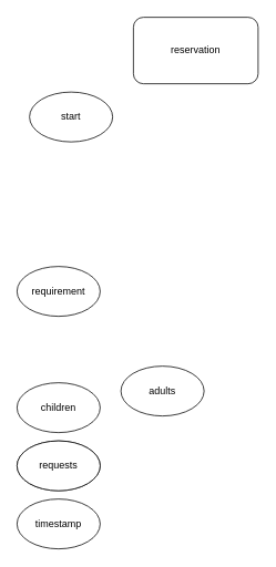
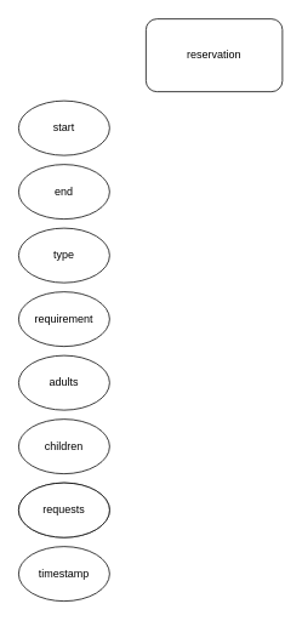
  <mxCell id="0" />
  <mxCell id="1" parent="0" />
  <mxCell id="2" value="reservation" style="rounded=1;whiteSpace=wrap;html=1;" vertex="1" parent="1"><mxGeometry x="160" y="20" width="150" height="80" as="geometry" /></mxCell>
- <mxCell id="3" value="start" style="ellipse;whiteSpace=wrap;html=1;" vertex="1" parent="1"><mxGeometry x="35" y="110" width="100" height="60" as="geometry" /></mxCell>
+ <mxCell id="3" value="start" style="ellipse;whiteSpace=wrap;html=1;" vertex="1" parent="1"><mxGeometry x="20" y="110" width="100" height="60" as="geometry" /></mxCell>
+ <mxCell id="4" value="end" style="ellipse;whiteSpace=wrap;html=1;" vertex="1" parent="1"><mxGeometry x="20" y="180" width="100" height="60" as="geometry" /></mxCell>
+ <mxCell id="5" value="type" style="ellipse;whiteSpace=wrap;html=1;" vertex="1" parent="1"><mxGeometry x="20" y="250" width="100" height="60" as="geometry" /></mxCell>
  <mxCell id="6" value="requirement" style="ellipse;whiteSpace=wrap;html=1;" vertex="1" parent="1"><mxGeometry x="20" y="320" width="100" height="60" as="geometry" /></mxCell>
- <mxCell id="7" value="adults" style="ellipse;whiteSpace=wrap;html=1;" vertex="1" parent="1"><mxGeometry x="145" y="440" width="100" height="60" as="geometry" /></mxCell>
+ <mxCell id="7" value="adults" style="ellipse;whiteSpace=wrap;html=1;" vertex="1" parent="1"><mxGeometry x="20" y="390" width="100" height="60" as="geometry" /></mxCell>
  <mxCell id="8" value="children" style="ellipse;whiteSpace=wrap;html=1;" vertex="1" parent="1"><mxGeometry x="20" y="460" width="100" height="60" as="geometry" /></mxCell>
  <mxCell id="9" value="requests" style="ellipse;whiteSpace=wrap;html=1;" vertex="1" parent="1"><mxGeometry x="20" y="530" width="100" height="60" as="geometry" /></mxCell>
  <mxCell id="10" value="requests" style="ellipse;whiteSpace=wrap;html=1;" vertex="1" parent="1"><mxGeometry x="20" y="530" width="100" height="60" as="geometry" /></mxCell>
  <mxCell id="11" value="timestamp" style="ellipse;whiteSpace=wrap;html=1;" vertex="1" parent="1"><mxGeometry x="20" y="600" width="100" height="60" as="geometry" /></mxCell>
